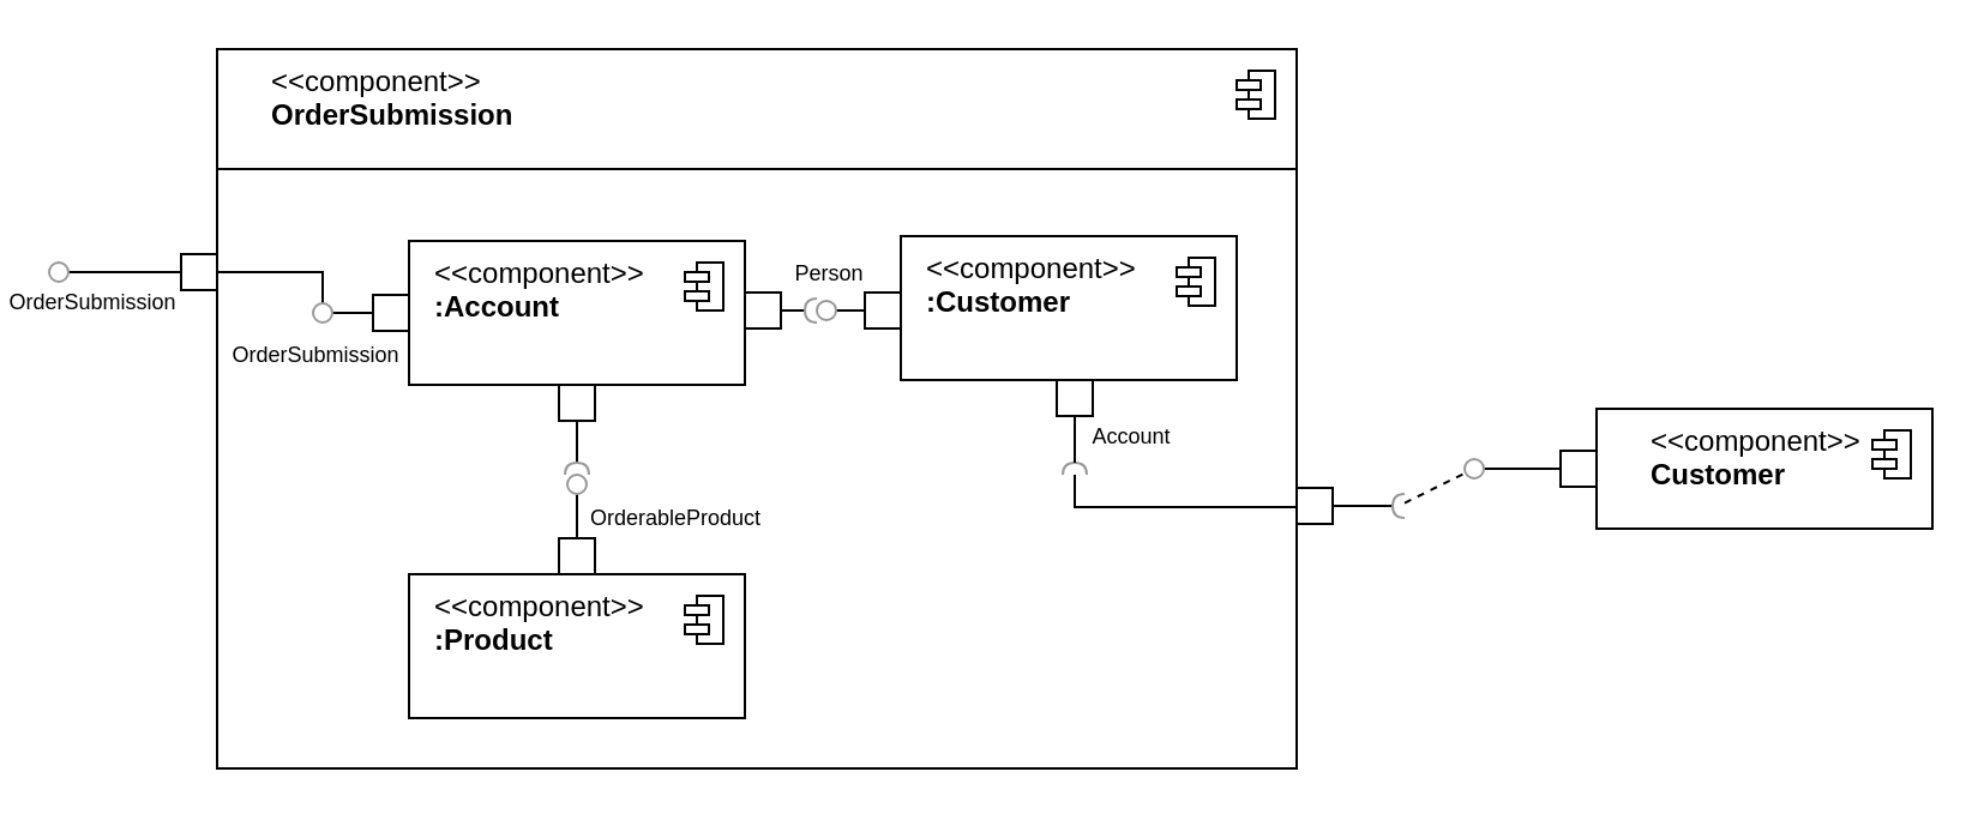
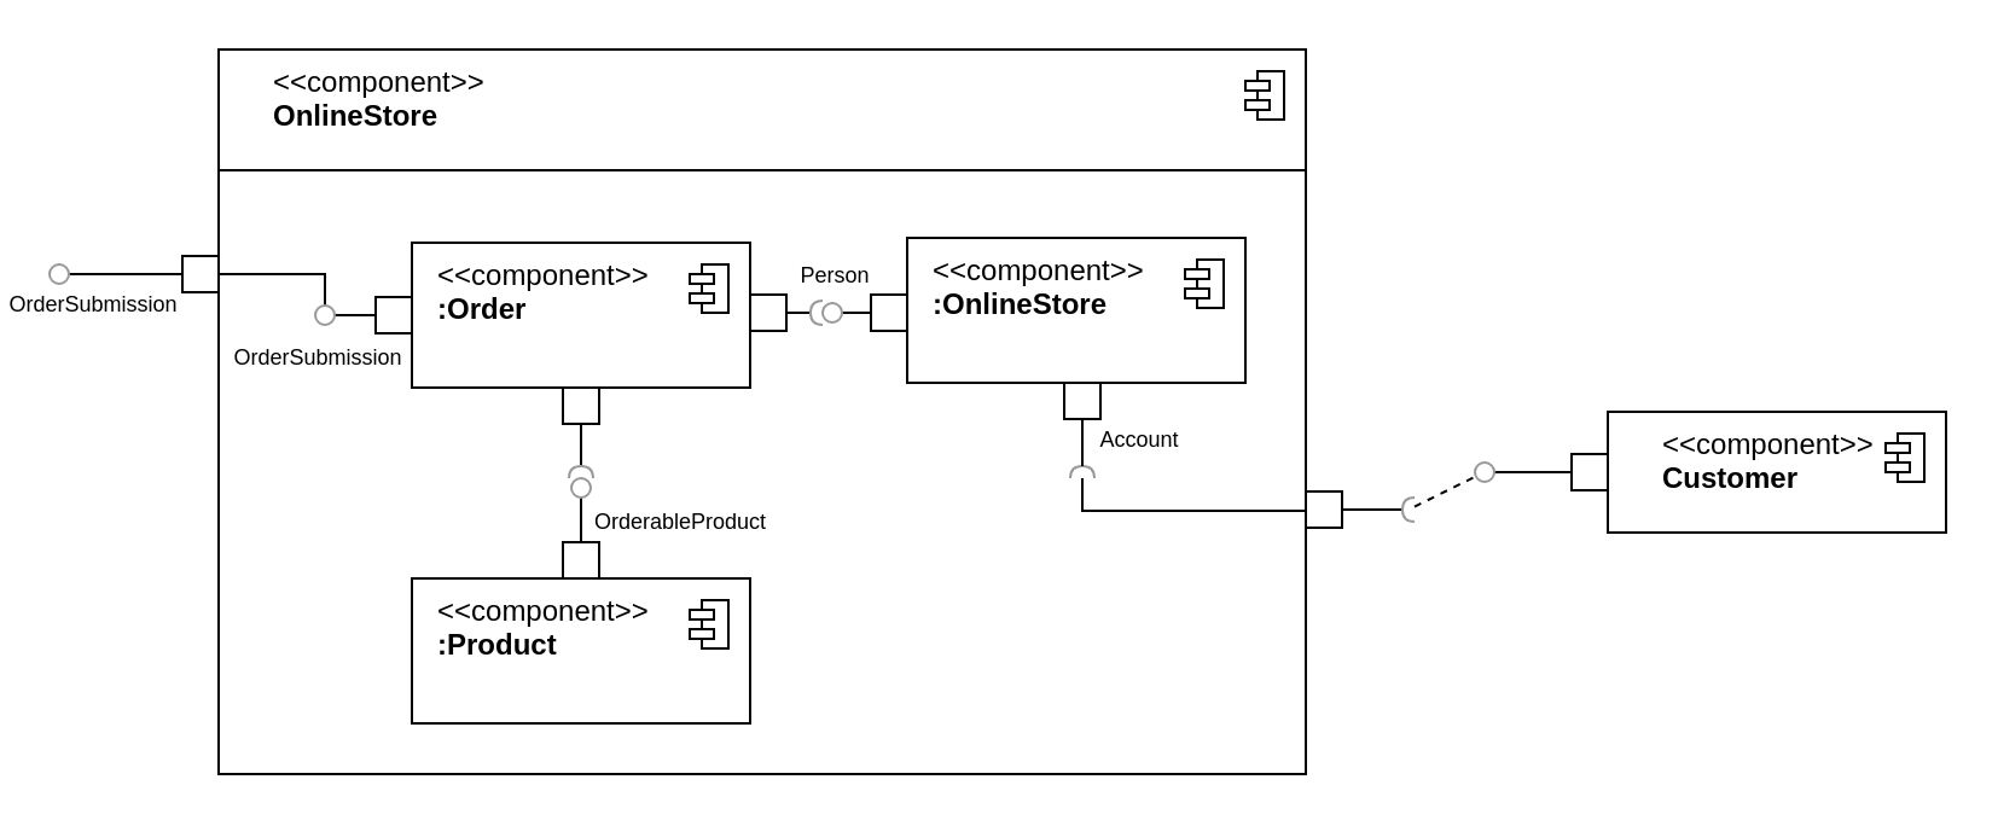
  <mxCell id="0" />
  <mxCell id="1" parent="0" />
  <mxCell id="2" value="" style="group" vertex="1" connectable="0" parent="1"><mxGeometry x="20" y="20" width="565" height="300" as="geometry" /></mxCell>
  <mxCell id="3" value="" style="rounded=0;whiteSpace=wrap;html=1;" vertex="1" parent="2"><mxGeometry x="70" y="50" width="450" height="250" as="geometry" /></mxCell>
  <mxCell id="4" value="" style="html=1;rounded=0;aspect=fixed;" vertex="1" parent="2"><mxGeometry x="520" y="183" width="15" height="15" as="geometry" /></mxCell>
  <mxCell id="5" value="" style="endArrow=none;html=1;rounded=0;align=center;verticalAlign=top;endFill=0;labelBackgroundColor=none;endSize=2;" edge="1" parent="2" source="4" target="6"><mxGeometry relative="1" as="geometry" /></mxCell>
  <mxCell id="6" value="" style="shape=requiredInterface;html=1;fontSize=11;align=center;fillColor=none;points=[];aspect=fixed;resizable=0;verticalAlign=bottom;labelPosition=center;verticalLabelPosition=top;flipH=1;strokeColor=#999999;" vertex="1" parent="2"><mxGeometry x="560" y="185.5" width="5" height="10" as="geometry" /></mxCell>
  <mxCell id="7" value="" style="html=1;rounded=0;" vertex="1" parent="2"><mxGeometry x="55" y="85.5" width="15" height="15" as="geometry" /></mxCell>
  <mxCell id="8" value="" style="endArrow=none;html=1;rounded=0;align=center;verticalAlign=top;endFill=0;labelBackgroundColor=none;endSize=2;" edge="1" parent="2" source="7" target="10"><mxGeometry relative="1" as="geometry" /></mxCell>
  <mxCell id="9" value="OrderSubmission" style="edgeLabel;html=1;align=center;verticalAlign=middle;resizable=0;points=[];fontSize=9;" vertex="1" connectable="0" parent="8"><mxGeometry x="0.617" y="-1" relative="1" as="geometry"><mxPoint y="13" as="offset" /></mxGeometry></mxCell>
  <mxCell id="10" value="" style="ellipse;html=1;fontSize=11;align=center;fillColor=none;points=[];aspect=fixed;resizable=0;verticalAlign=bottom;labelPosition=center;verticalLabelPosition=top;flipH=1;strokeColor=#999999;" vertex="1" parent="2"><mxGeometry y="89" width="8" height="8" as="geometry" /></mxCell>
- <mxCell id="11" value="&lt;div&gt;&amp;lt;&amp;lt;component&amp;gt;&amp;gt;&lt;/div&gt;&lt;div&gt;&lt;b&gt;OrderSubmission&lt;/b&gt;&lt;/div&gt;" style="html=1;align=left;spacingLeft=21;verticalAlign=top;" vertex="1" parent="2"><mxGeometry x="70" width="450" height="50" as="geometry" /></mxCell>
+ <mxCell id="11" value="&lt;div&gt;&amp;lt;&amp;lt;component&amp;gt;&amp;gt;&lt;/div&gt;&lt;div&gt;&lt;b&gt;OnlineStore&lt;/b&gt;&lt;/div&gt;" style="html=1;align=left;spacingLeft=21;verticalAlign=top;" vertex="1" parent="2"><mxGeometry x="70" width="450" height="50" as="geometry" /></mxCell>
  <mxCell id="12" value="" style="shape=module;jettyWidth=10;jettyHeight=4;" vertex="1" parent="11"><mxGeometry x="1" width="16" height="20" relative="1" as="geometry"><mxPoint x="-25" y="9" as="offset" /></mxGeometry></mxCell>
  <mxCell id="13" style="edgeStyle=orthogonalEdgeStyle;rounded=0;orthogonalLoop=1;jettySize=auto;html=1;labelBackgroundColor=none;endArrow=none;endFill=0;" edge="1" parent="1" source="28" target="4"><mxGeometry relative="1" as="geometry"><mxPoint x="660" y="150" as="targetPoint" /><Array as="points"><mxPoint x="448" y="211" /></Array></mxGeometry></mxCell>
  <mxCell id="14" style="rounded=0;orthogonalLoop=1;jettySize=auto;html=1;labelBackgroundColor=none;endArrow=none;endFill=0;fontSize=9;dashed=1;" edge="1" parent="1" source="6" target="21"><mxGeometry relative="1" as="geometry" /></mxCell>
  <mxCell id="15" style="edgeStyle=orthogonalEdgeStyle;rounded=0;orthogonalLoop=1;jettySize=auto;html=1;labelBackgroundColor=none;endArrow=none;endFill=0;" edge="1" parent="1" source="43" target="7"><mxGeometry relative="1" as="geometry"><Array as="points"><mxPoint x="134" y="113" /></Array></mxGeometry></mxCell>
  <mxCell id="16" value="" style="group" vertex="1" connectable="0" parent="1"><mxGeometry x="610" y="170" width="195" height="50" as="geometry" /></mxCell>
  <mxCell id="17" value="&lt;div&gt;&amp;lt;&amp;lt;component&amp;gt;&amp;gt;&lt;/div&gt;&lt;div&gt;&lt;b&gt;Customer&lt;/b&gt;&lt;/div&gt;" style="html=1;align=left;spacingLeft=21;verticalAlign=top;" vertex="1" parent="16"><mxGeometry x="55" width="140" height="50" as="geometry" /></mxCell>
  <mxCell id="18" value="" style="shape=module;jettyWidth=10;jettyHeight=4;" vertex="1" parent="17"><mxGeometry x="1" width="16" height="20" relative="1" as="geometry"><mxPoint x="-25" y="9" as="offset" /></mxGeometry></mxCell>
  <mxCell id="19" value="" style="html=1;rounded=0;" vertex="1" parent="16"><mxGeometry x="40" y="17.5" width="15" height="15" as="geometry" /></mxCell>
  <mxCell id="20" value="" style="endArrow=none;html=1;rounded=0;align=center;verticalAlign=top;endFill=0;labelBackgroundColor=none;endSize=2;fontSize=9;" edge="1" parent="16" source="19" target="21"><mxGeometry relative="1" as="geometry" /></mxCell>
  <mxCell id="21" value="" style="ellipse;html=1;fontSize=11;align=center;fillColor=none;points=[];aspect=fixed;resizable=0;verticalAlign=bottom;labelPosition=center;verticalLabelPosition=top;flipH=1;strokeColor=#999999;" vertex="1" parent="16"><mxGeometry y="21" width="8" height="8" as="geometry" /></mxCell>
  <mxCell id="22" value="" style="group" vertex="1" connectable="0" parent="1"><mxGeometry x="340" y="98" width="175" height="99.5" as="geometry" /></mxCell>
  <mxCell id="23" value="" style="html=1;rounded=0;" vertex="1" parent="22"><mxGeometry x="20" y="23.5" width="15" height="15" as="geometry" /></mxCell>
  <mxCell id="24" value="" style="endArrow=none;html=1;rounded=0;align=center;verticalAlign=top;endFill=0;labelBackgroundColor=none;endSize=2;fontSize=9;" edge="1" parent="22" source="23" target="26"><mxGeometry relative="1" as="geometry" /></mxCell>
  <mxCell id="25" value="Person" style="edgeLabel;html=1;align=center;verticalAlign=middle;resizable=0;points=[];fontSize=9;" vertex="1" connectable="0" parent="24"><mxGeometry y="-2" relative="1" as="geometry"><mxPoint x="-10" y="-14" as="offset" /></mxGeometry></mxCell>
  <mxCell id="26" value="" style="ellipse;html=1;fontSize=11;align=center;fillColor=none;points=[];aspect=fixed;resizable=0;verticalAlign=bottom;labelPosition=center;verticalLabelPosition=top;flipH=1;strokeColor=#999999;" vertex="1" parent="22"><mxGeometry y="27" width="8" height="8" as="geometry" /></mxCell>
  <mxCell id="27" value="" style="html=1;rounded=0;" vertex="1" parent="22"><mxGeometry x="100" y="42" width="15" height="15" as="geometry" /></mxCell>
  <mxCell id="28" value="" style="shape=requiredInterface;html=1;fontSize=11;align=center;fillColor=none;points=[];aspect=fixed;resizable=0;verticalAlign=bottom;labelPosition=center;verticalLabelPosition=top;flipH=1;strokeColor=#999999;rotation=90;" vertex="1" parent="22"><mxGeometry x="105" y="92" width="5" height="10" as="geometry" /></mxCell>
- <mxCell id="29" value="&lt;div&gt;&amp;lt;&amp;lt;component&amp;gt;&amp;gt;&lt;/div&gt;&lt;div&gt;&lt;b&gt;:Customer&lt;/b&gt;&lt;/div&gt;" style="html=1;align=left;spacingLeft=9;verticalAlign=top;" vertex="1" parent="22"><mxGeometry x="35" width="140" height="60" as="geometry" /></mxCell>
+ <mxCell id="29" value="&lt;div&gt;&amp;lt;&amp;lt;component&amp;gt;&amp;gt;&lt;/div&gt;&lt;div&gt;&lt;b&gt;:OnlineStore&lt;/b&gt;&lt;/div&gt;" style="html=1;align=left;spacingLeft=9;verticalAlign=top;" vertex="1" parent="22"><mxGeometry x="35" width="140" height="60" as="geometry" /></mxCell>
  <mxCell id="30" value="" style="shape=module;jettyWidth=10;jettyHeight=4;" vertex="1" parent="29"><mxGeometry x="1" width="16" height="20" relative="1" as="geometry"><mxPoint x="-25" y="9" as="offset" /></mxGeometry></mxCell>
  <mxCell id="31" value="" style="html=1;rounded=0;aspect=fixed;" vertex="1" parent="22"><mxGeometry x="100" y="60" width="15" height="15" as="geometry" /></mxCell>
  <mxCell id="32" value="" style="endArrow=none;html=1;rounded=0;align=center;verticalAlign=top;endFill=0;labelBackgroundColor=none;endSize=2;fontSize=9;" edge="1" parent="22" source="31" target="28"><mxGeometry relative="1" as="geometry"><mxPoint x="330" y="122.5" as="targetPoint" /></mxGeometry></mxCell>
  <mxCell id="33" value="Account" style="edgeLabel;html=1;align=center;verticalAlign=middle;resizable=0;points=[];fontSize=9;" vertex="1" connectable="0" parent="32"><mxGeometry x="-0.179" y="2" relative="1" as="geometry"><mxPoint x="20.5" as="offset" /></mxGeometry></mxCell>
  <mxCell id="34" value="" style="group" vertex="1" connectable="0" parent="1"><mxGeometry x="130" y="100" width="210" height="97.5" as="geometry" /></mxCell>
- <mxCell id="35" value="&lt;div&gt;&amp;lt;&amp;lt;component&amp;gt;&amp;gt;&lt;/div&gt;&lt;div&gt;&lt;b&gt;:Account&lt;/b&gt;&lt;/div&gt;" style="html=1;align=left;spacingLeft=9;verticalAlign=top;" vertex="1" parent="34"><mxGeometry x="40" width="140" height="60" as="geometry" /></mxCell>
+ <mxCell id="35" value="&lt;div&gt;&amp;lt;&amp;lt;component&amp;gt;&amp;gt;&lt;/div&gt;&lt;div&gt;&lt;b&gt;:Order&lt;/b&gt;&lt;/div&gt;" style="html=1;align=left;spacingLeft=9;verticalAlign=top;" vertex="1" parent="34"><mxGeometry x="40" width="140" height="60" as="geometry" /></mxCell>
  <mxCell id="36" value="" style="shape=module;jettyWidth=10;jettyHeight=4;" vertex="1" parent="35"><mxGeometry x="1" width="16" height="20" relative="1" as="geometry"><mxPoint x="-25" y="9" as="offset" /></mxGeometry></mxCell>
  <mxCell id="37" value="" style="html=1;rounded=0;" vertex="1" parent="34"><mxGeometry x="180" y="21.5" width="15" height="15" as="geometry" /></mxCell>
  <mxCell id="38" value="" style="endArrow=none;html=1;rounded=0;align=center;verticalAlign=top;endFill=0;labelBackgroundColor=none;endSize=2;" edge="1" parent="34" source="37" target="39"><mxGeometry relative="1" as="geometry" /></mxCell>
  <mxCell id="39" value="" style="shape=requiredInterface;html=1;fontSize=11;align=center;fillColor=none;points=[];aspect=fixed;resizable=0;verticalAlign=bottom;labelPosition=center;verticalLabelPosition=top;flipH=1;strokeColor=#999999;" vertex="1" parent="34"><mxGeometry x="205" y="24" width="5" height="10" as="geometry" /></mxCell>
  <mxCell id="40" value="" style="html=1;rounded=0;" vertex="1" parent="34"><mxGeometry x="25" y="22.5" width="15" height="15" as="geometry" /></mxCell>
  <mxCell id="41" value="" style="endArrow=none;html=1;rounded=0;align=center;verticalAlign=top;endFill=0;labelBackgroundColor=none;endSize=2;" edge="1" parent="34" source="40" target="43"><mxGeometry relative="1" as="geometry" /></mxCell>
  <mxCell id="42" value="OrderSubmission" style="edgeLabel;html=1;align=center;verticalAlign=middle;resizable=0;points=[];fontSize=9;" vertex="1" connectable="0" parent="41"><mxGeometry x="0.059" y="-1" relative="1" as="geometry"><mxPoint x="-16" y="18.5" as="offset" /></mxGeometry></mxCell>
  <mxCell id="43" value="" style="ellipse;html=1;fontSize=11;align=center;fillColor=none;points=[];aspect=fixed;resizable=0;verticalAlign=bottom;labelPosition=center;verticalLabelPosition=top;flipH=1;strokeColor=#999999;" vertex="1" parent="34"><mxGeometry y="26" width="8" height="8" as="geometry" /></mxCell>
  <mxCell id="44" value="" style="html=1;rounded=0;aspect=fixed;" vertex="1" parent="34"><mxGeometry x="102.5" y="60" width="15" height="15" as="geometry" /></mxCell>
  <mxCell id="45" value="" style="endArrow=none;html=1;rounded=0;align=center;verticalAlign=top;endFill=0;labelBackgroundColor=none;endSize=2;" edge="1" parent="34" source="44" target="46"><mxGeometry relative="1" as="geometry" /></mxCell>
  <mxCell id="46" value="" style="shape=requiredInterface;html=1;fontSize=11;align=center;fillColor=none;points=[];aspect=fixed;resizable=0;verticalAlign=bottom;labelPosition=center;verticalLabelPosition=top;flipH=1;strokeColor=#999999;rotation=90;" vertex="1" parent="34"><mxGeometry x="107.5" y="90" width="5" height="10" as="geometry" /></mxCell>
  <mxCell id="47" value="" style="group" vertex="1" connectable="0" parent="1"><mxGeometry x="170" y="197.5" width="140" height="101.5" as="geometry" /></mxCell>
  <mxCell id="48" value="" style="html=1;rounded=0;" vertex="1" parent="47"><mxGeometry x="62.5" y="26.5" width="15" height="15" as="geometry" /></mxCell>
  <mxCell id="49" value="" style="endArrow=none;html=1;rounded=0;align=center;verticalAlign=top;endFill=0;labelBackgroundColor=none;endSize=2;fontSize=9;" edge="1" parent="47" source="48" target="51"><mxGeometry relative="1" as="geometry" /></mxCell>
  <mxCell id="50" value="OrderableProduct" style="edgeLabel;html=1;align=center;verticalAlign=middle;resizable=0;points=[];fontSize=9;" vertex="1" connectable="0" parent="49"><mxGeometry x="0.297" relative="1" as="geometry"><mxPoint x="40" y="3.5" as="offset" /></mxGeometry></mxCell>
  <mxCell id="51" value="" style="ellipse;html=1;fontSize=11;align=center;fillColor=none;points=[];aspect=fixed;resizable=0;verticalAlign=bottom;labelPosition=center;verticalLabelPosition=top;flipH=1;strokeColor=#999999;" vertex="1" parent="47"><mxGeometry x="66" width="8" height="8" as="geometry" /></mxCell>
  <mxCell id="52" value="&lt;div&gt;&amp;lt;&amp;lt;component&amp;gt;&amp;gt;&lt;/div&gt;&lt;div&gt;&lt;b&gt;:Product&lt;/b&gt;&lt;/div&gt;" style="html=1;align=left;spacingLeft=9;verticalAlign=top;" vertex="1" parent="47"><mxGeometry y="41.5" width="140" height="60" as="geometry" /></mxCell>
  <mxCell id="53" value="" style="shape=module;jettyWidth=10;jettyHeight=4;" vertex="1" parent="52"><mxGeometry x="1" width="16" height="20" relative="1" as="geometry"><mxPoint x="-25" y="9" as="offset" /></mxGeometry></mxCell>
